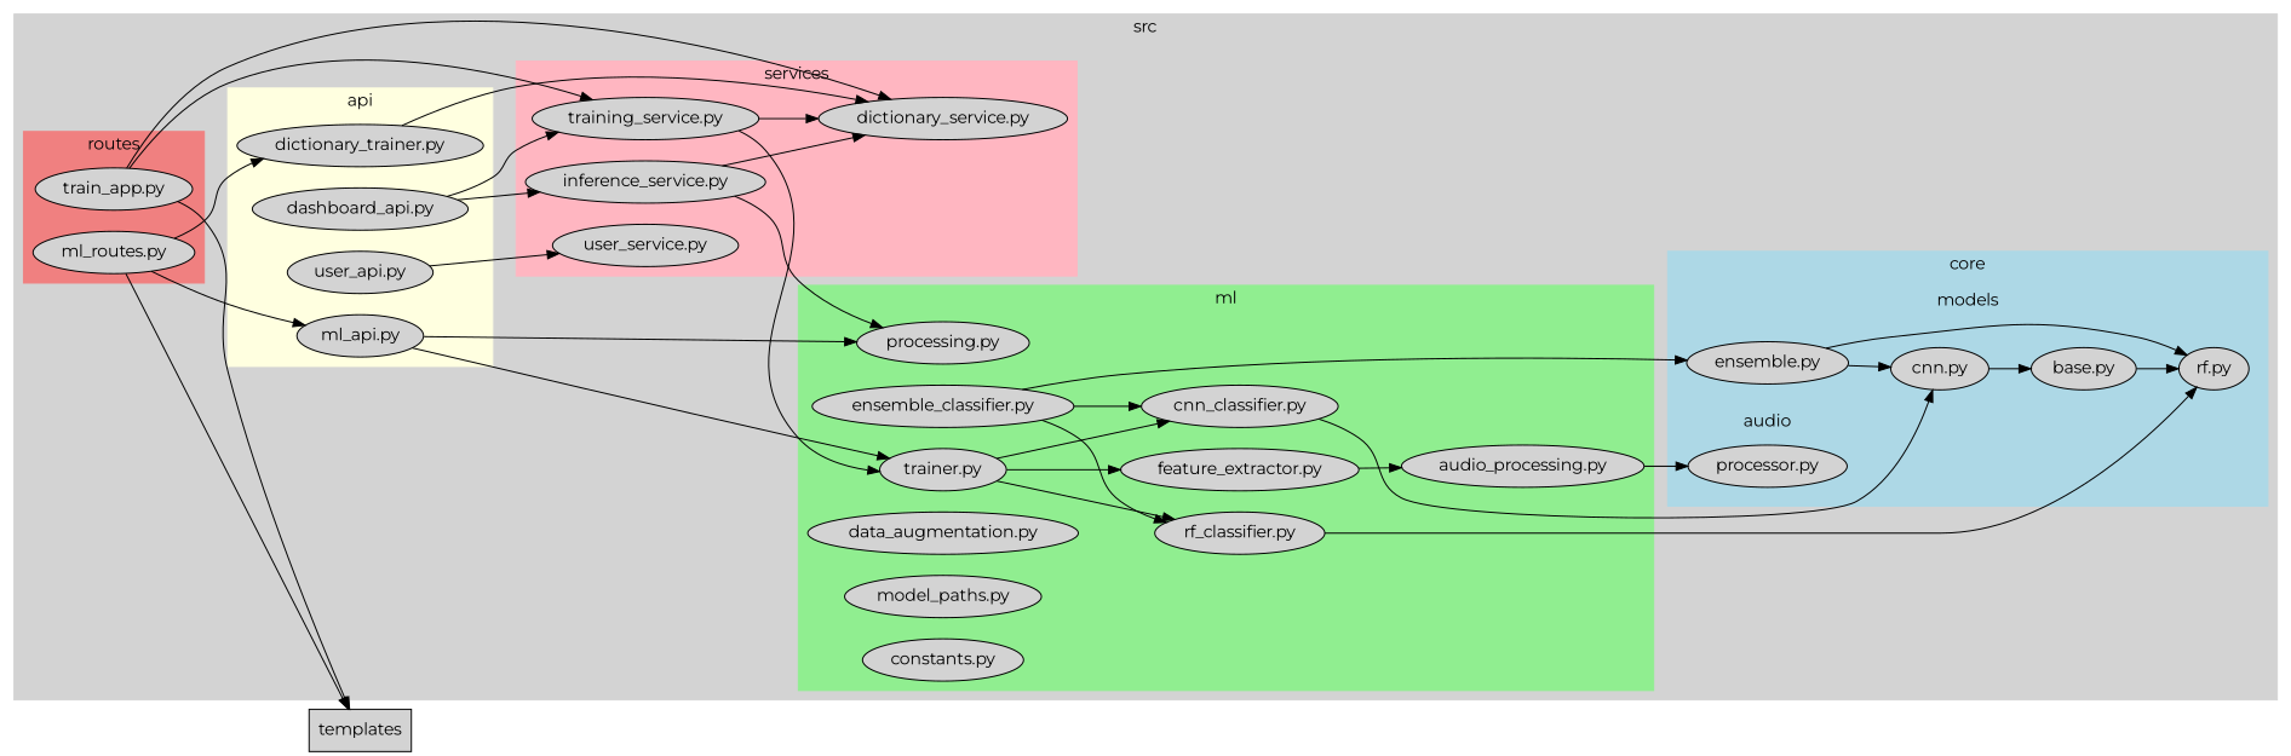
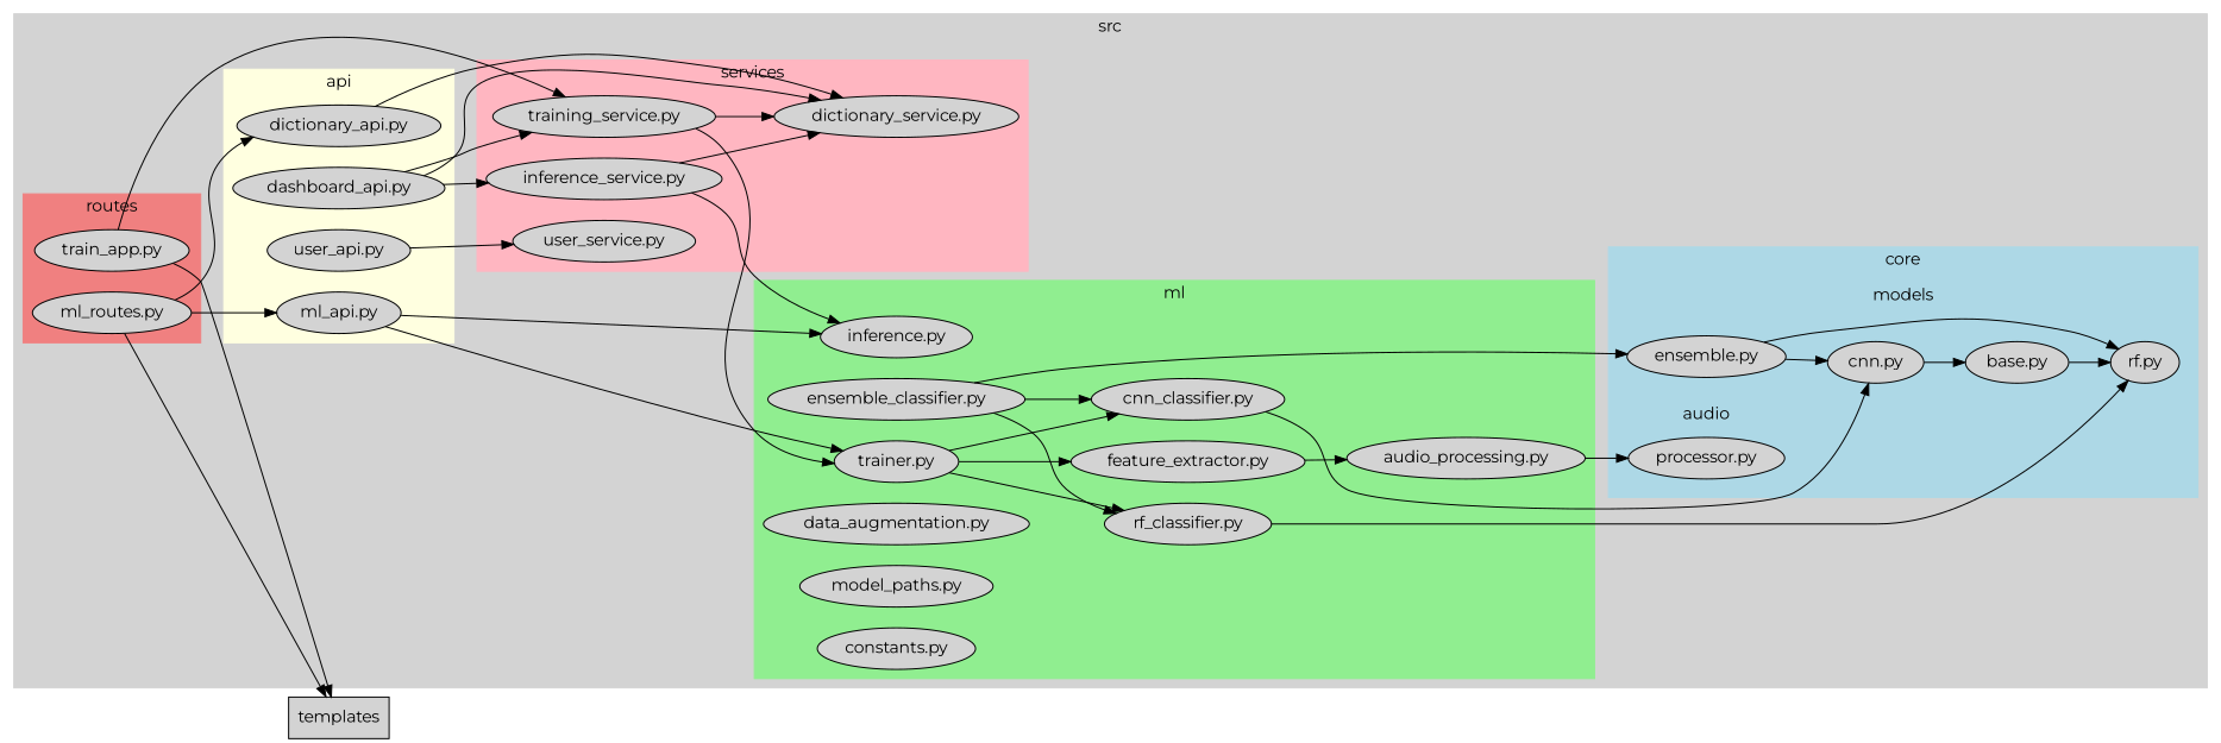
  digraph {
    fontname=Montserrat
    rankdir=LR
    node [fillcolor=lightgray fontname=Montserrat shape=ellipse style=filled]
    edge [fontname=Montserrat]
    "base.py"
    "cnn.py"
    "rf.py"
    "ensemble.py"
    "processor.py"
    "audio_processing.py"
    "feature_extractor.py"
    "trainer.py"
-   "inference.py" [label="processing.py"]
+   "inference.py"
    "cnn_classifier.py"
    "rf_classifier.py"
    "ensemble_classifier.py"
    "data_augmentation.py"
    "model_paths.py"
    "constants.py"
    "ml_api.py"
    "user_api.py"
    "dashboard_api.py"
-   "dictionary_api.py" [label="dictionary_trainer.py"]
+   "dictionary_api.py"
    "training_service.py"
    "inference_service.py"
    "dictionary_service.py"
    "user_service.py"
    "ml_routes.py"
    "train_app.py"
    templates [shape=box]
    subgraph cluster_1 {
      color=lightgrey
      label=src
      style=filled
      subgraph cluster_2 {
        color=lightblue
        label=core
        style=filled
        subgraph cluster_3 {
          color=lightblue
          label=models
          style=filled
          "base.py"
          "cnn.py"
          "rf.py"
          "ensemble.py"
        }
        subgraph cluster_4 {
          color=lightblue
          label=audio
          style=filled
          "processor.py"
        }
      }
      subgraph cluster_5 {
        color=lightgreen
        label=ml
        style=filled
        "audio_processing.py"
        "feature_extractor.py"
        "trainer.py"
        "inference.py"
        "cnn_classifier.py"
        "rf_classifier.py"
        "ensemble_classifier.py"
        "data_augmentation.py"
        "model_paths.py"
        "constants.py"
      }
      subgraph cluster_6 {
        color=lightyellow
        label=api
        style=filled
        "ml_api.py"
        "user_api.py"
        "dashboard_api.py"
        "dictionary_api.py"
      }
      subgraph cluster_7 {
        color=lightpink
        label=services
        style=filled
        "training_service.py"
        "inference_service.py"
        "dictionary_service.py"
        "user_service.py"
      }
      subgraph cluster_8 {
        color=lightcoral
        label=routes
        style=filled
        "ml_routes.py"
        "train_app.py"
      }
    }
    "base.py" -> "rf.py"
    "cnn.py" -> "base.py"
    "ensemble.py" -> "cnn.py"
    "ensemble.py" -> "rf.py"
    "audio_processing.py" -> "processor.py"
    "feature_extractor.py" -> "audio_processing.py"
    "trainer.py" -> "feature_extractor.py"
    "trainer.py" -> "cnn_classifier.py"
    "trainer.py" -> "rf_classifier.py"
    "cnn_classifier.py" -> "cnn.py"
    "rf_classifier.py" -> "rf.py"
    "ensemble_classifier.py" -> "ensemble.py"
    "ensemble_classifier.py" -> "cnn_classifier.py"
    "ensemble_classifier.py" -> "rf_classifier.py"
    "ml_api.py" -> "trainer.py"
    "ml_api.py" -> "inference.py"
    "user_api.py" -> "user_service.py"
    "dashboard_api.py" -> "training_service.py"
    "dashboard_api.py" -> "inference_service.py"
    "dictionary_api.py" -> "dictionary_service.py"
    "training_service.py" -> "trainer.py"
    "training_service.py" -> "dictionary_service.py"
    "inference_service.py" -> "inference.py"
    "inference_service.py" -> "dictionary_service.py"
    "ml_routes.py" -> "ml_api.py"
    "ml_routes.py" -> "dictionary_api.py"
    "ml_routes.py" -> templates
    "train_app.py" -> "training_service.py"
-   "train_app.py" -> "dictionary_service.py"
+   "dashboard_api.py" -> "dictionary_service.py"
    "train_app.py" -> templates
  }
